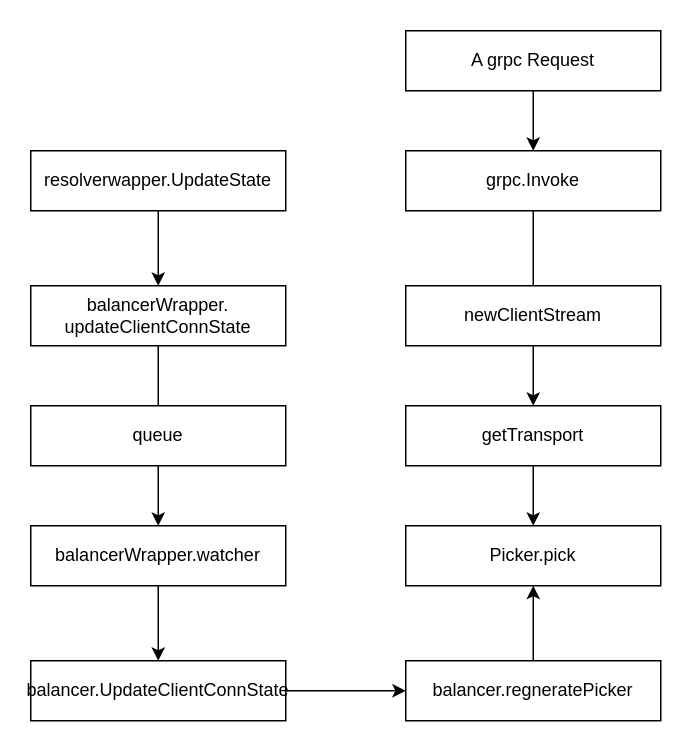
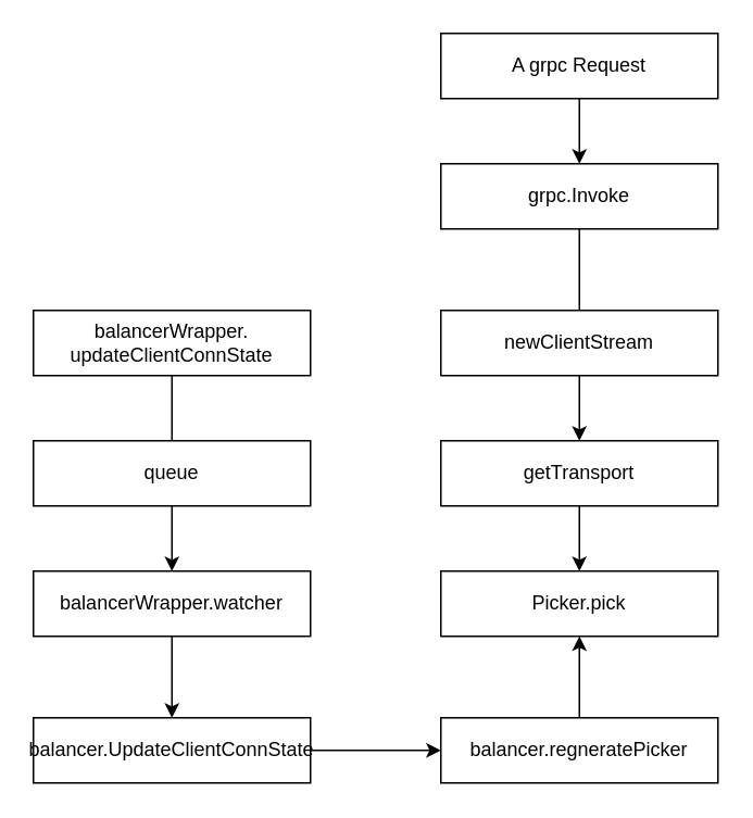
  <mxCell id="0" />
  <mxCell id="1" parent="0" />
- <mxCell id="2" value="" style="edgeStyle=orthogonalEdgeStyle;rounded=0;orthogonalLoop=1;jettySize=auto;html=1;" edge="1" parent="1" source="3" target="5"><mxGeometry relative="1" as="geometry" /></mxCell>
- <mxCell id="3" value="resolverwapper.UpdateState" style="rounded=0;whiteSpace=wrap;html=1;" vertex="1" parent="1"><mxGeometry x="20" y="100" width="170" height="40" as="geometry" /></mxCell>
  <mxCell id="4" value="" style="edgeStyle=orthogonalEdgeStyle;rounded=0;orthogonalLoop=1;jettySize=auto;html=1;endArrow=none;" edge="1" parent="1" source="5" target="7"><mxGeometry relative="1" as="geometry" /></mxCell>
  <mxCell id="5" value="balancerWrapper.&lt;br&gt;updateClientConnState" style="rounded=0;whiteSpace=wrap;html=1;" vertex="1" parent="1"><mxGeometry x="20" y="190" width="170" height="40" as="geometry" /></mxCell>
  <mxCell id="6" value="" style="edgeStyle=orthogonalEdgeStyle;rounded=0;orthogonalLoop=1;jettySize=auto;html=1;" edge="1" parent="1" source="7" target="9"><mxGeometry relative="1" as="geometry" /></mxCell>
  <mxCell id="7" value="queue" style="rounded=0;whiteSpace=wrap;html=1;" vertex="1" parent="1"><mxGeometry x="20" y="270" width="170" height="40" as="geometry" /></mxCell>
  <mxCell id="8" value="" style="edgeStyle=orthogonalEdgeStyle;rounded=0;orthogonalLoop=1;jettySize=auto;html=1;" edge="1" parent="1" source="9" target="11"><mxGeometry relative="1" as="geometry" /></mxCell>
  <mxCell id="9" value="balancerWrapper.watcher" style="rounded=0;whiteSpace=wrap;html=1;" vertex="1" parent="1"><mxGeometry x="20" y="350" width="170" height="40" as="geometry" /></mxCell>
  <mxCell id="10" value="" style="edgeStyle=orthogonalEdgeStyle;rounded=0;orthogonalLoop=1;jettySize=auto;html=1;" edge="1" parent="1" source="11" target="13"><mxGeometry relative="1" as="geometry" /></mxCell>
  <mxCell id="11" value="balancer.UpdateClientConnState" style="rounded=0;whiteSpace=wrap;html=1;" vertex="1" parent="1"><mxGeometry x="20" y="440" width="170" height="40" as="geometry" /></mxCell>
  <mxCell id="12" value="" style="edgeStyle=orthogonalEdgeStyle;rounded=0;orthogonalLoop=1;jettySize=auto;html=1;" edge="1" parent="1" source="13" target="14"><mxGeometry relative="1" as="geometry" /></mxCell>
  <mxCell id="13" value="balancer.regneratePicker" style="rounded=0;whiteSpace=wrap;html=1;" vertex="1" parent="1"><mxGeometry x="270" y="440" width="170" height="40" as="geometry" /></mxCell>
  <mxCell id="14" value="Picker.pick" style="rounded=0;whiteSpace=wrap;html=1;" vertex="1" parent="1"><mxGeometry x="270" y="350" width="170" height="40" as="geometry" /></mxCell>
  <mxCell id="15" value="" style="edgeStyle=orthogonalEdgeStyle;rounded=0;orthogonalLoop=1;jettySize=auto;html=1;endArrow=none;" edge="1" parent="1" source="16" target="20"><mxGeometry relative="1" as="geometry" /></mxCell>
  <mxCell id="16" value="grpc.Invoke" style="rounded=0;whiteSpace=wrap;html=1;" vertex="1" parent="1"><mxGeometry x="270" y="100" width="170" height="40" as="geometry" /></mxCell>
  <mxCell id="17" value="" style="edgeStyle=orthogonalEdgeStyle;rounded=0;orthogonalLoop=1;jettySize=auto;html=1;" edge="1" parent="1" source="18" target="16"><mxGeometry relative="1" as="geometry" /></mxCell>
  <mxCell id="18" value="A grpc Request" style="rounded=0;whiteSpace=wrap;html=1;" vertex="1" parent="1"><mxGeometry x="270" y="20" width="170" height="40" as="geometry" /></mxCell>
  <mxCell id="19" value="" style="edgeStyle=orthogonalEdgeStyle;rounded=0;orthogonalLoop=1;jettySize=auto;html=1;" edge="1" parent="1" source="20" target="22"><mxGeometry relative="1" as="geometry" /></mxCell>
  <mxCell id="20" value="newClientStream" style="rounded=0;whiteSpace=wrap;html=1;" vertex="1" parent="1"><mxGeometry x="270" y="190" width="170" height="40" as="geometry" /></mxCell>
  <mxCell id="21" value="" style="edgeStyle=orthogonalEdgeStyle;rounded=0;orthogonalLoop=1;jettySize=auto;html=1;" edge="1" parent="1" source="22" target="14"><mxGeometry relative="1" as="geometry" /></mxCell>
  <mxCell id="22" value="getTransport" style="rounded=0;whiteSpace=wrap;html=1;" vertex="1" parent="1"><mxGeometry x="270" y="270" width="170" height="40" as="geometry" /></mxCell>
